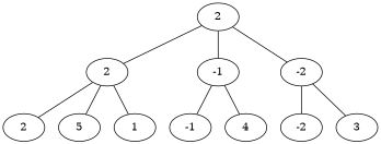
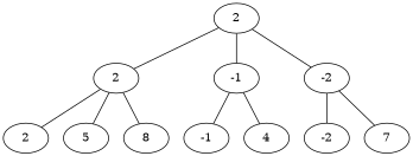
  graph {
    n1 [label=2]
    n2 [label=2]
    n3 [label=-1]
    n4 [label=-2]
    n5 [label=2]
    n6 [label=5]
-   n7 [label=1]
+   n7 [label=8]
    n8 [label=-1]
    n9 [label=4]
    n10 [label=-2]
-   n11 [label=3]
+   n11 [label=7]
    n1 -- n2
    n1 -- n3
    n1 -- n4
    n2 -- n5
    n2 -- n6
    n2 -- n7
    n3 -- n8
    n3 -- n9
    n4 -- n10
    n4 -- n11
  }
